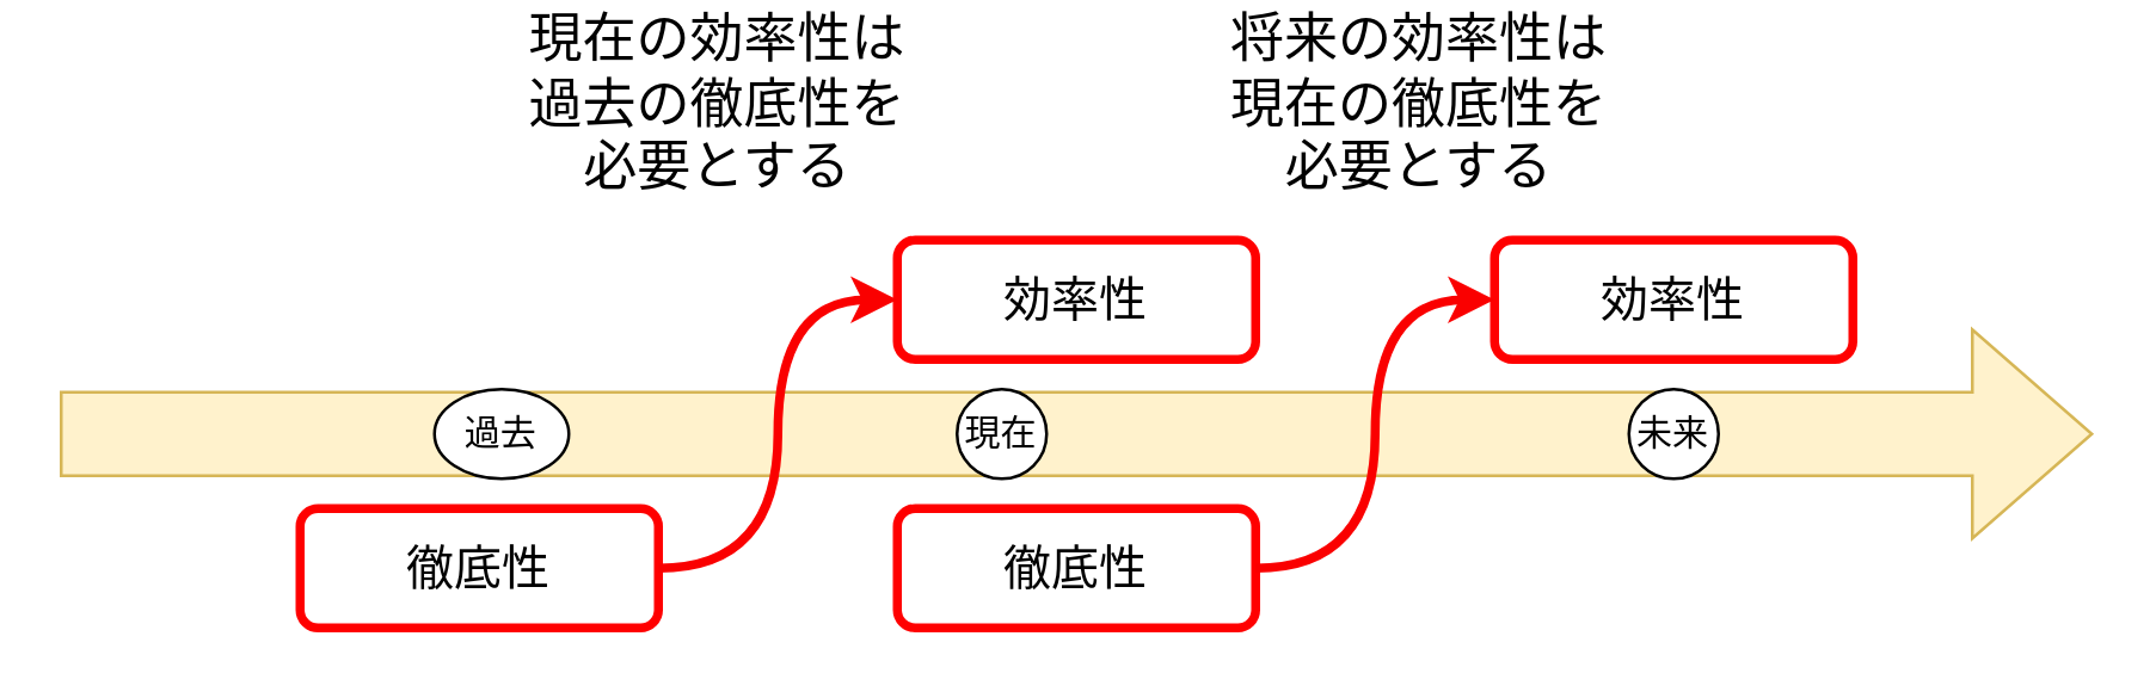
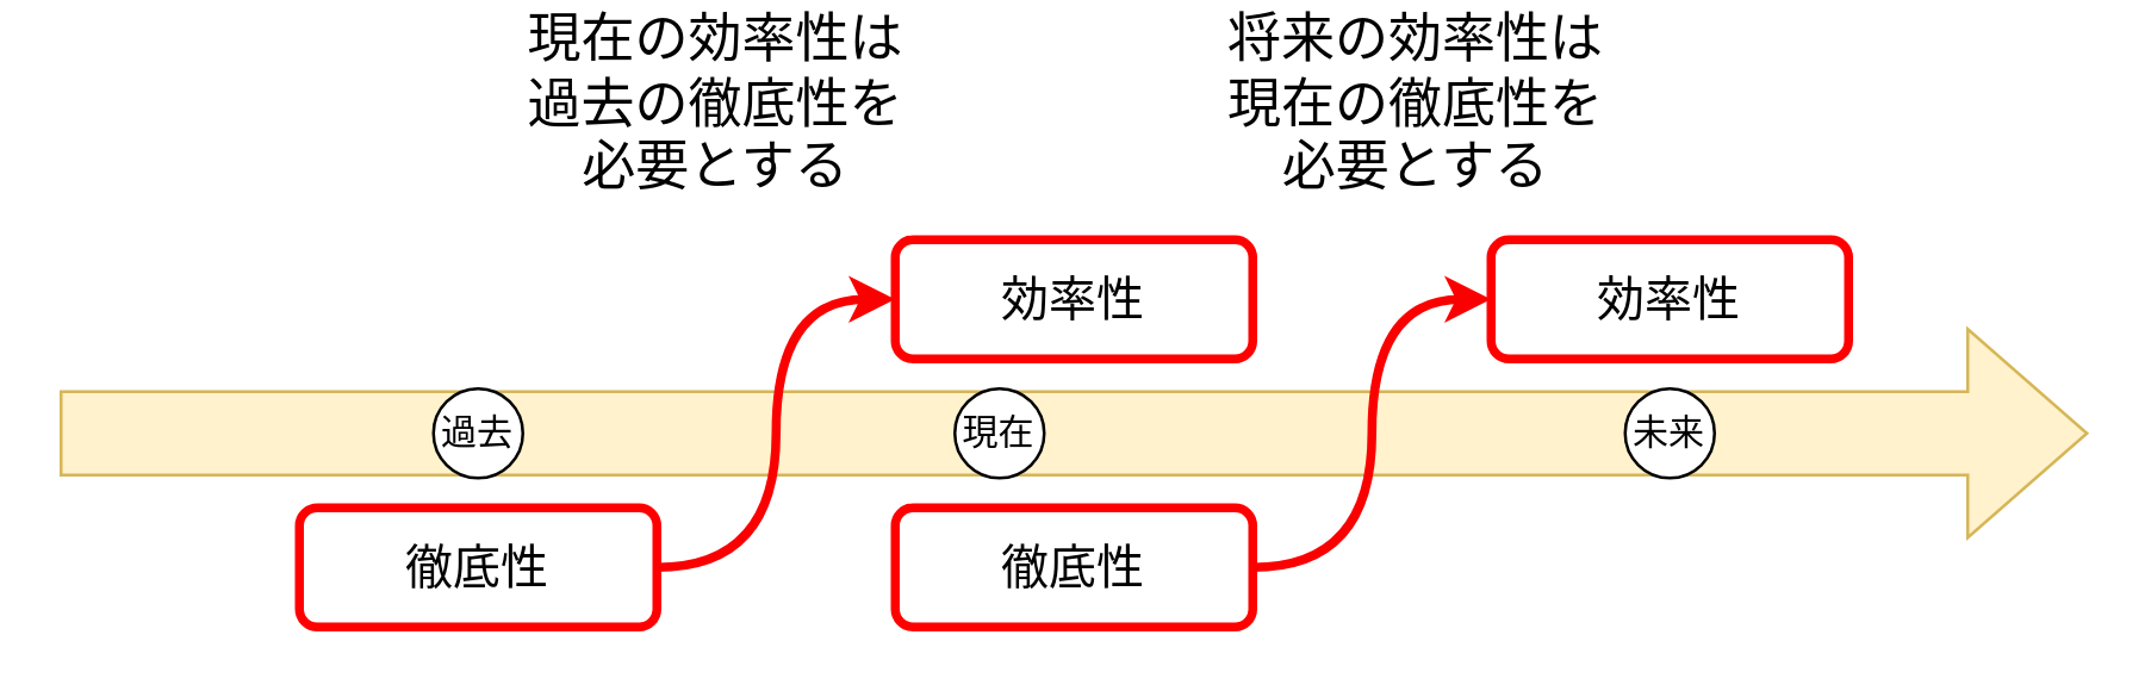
  <mxCell id="0" />
  <mxCell id="1" parent="0" />
  <mxCell id="2" value="" style="html=1;shadow=0;dashed=0;align=center;verticalAlign=middle;shape=mxgraph.arrows2.arrow;dy=0.6;dx=40;notch=0;fillColor=#fff2cc;strokeColor=#d6b656;" vertex="1" parent="1"><mxGeometry x="20" y="110" width="680" height="70" as="geometry" /></mxCell>
  <mxCell id="3" value="現在" style="ellipse;whiteSpace=wrap;html=1;aspect=fixed;" vertex="1" parent="1"><mxGeometry x="320" y="130" width="30" height="30" as="geometry" /></mxCell>
- <mxCell id="4" value="過去" style="ellipse;whiteSpace=wrap;html=1;aspect=fixed;" vertex="1" parent="1"><mxGeometry x="145" y="130" width="45" height="30" as="geometry" /></mxCell>
+ <mxCell id="4" value="過去" style="ellipse;whiteSpace=wrap;html=1;aspect=fixed;" vertex="1" parent="1"><mxGeometry x="145" y="130" width="30" height="30" as="geometry" /></mxCell>
  <mxCell id="5" value="未来" style="ellipse;whiteSpace=wrap;html=1;aspect=fixed;" vertex="1" parent="1"><mxGeometry x="545" y="130" width="30" height="30" as="geometry" /></mxCell>
  <mxCell id="6" value="現在の効率性は過去の徹底性を必要とする" style="text;html=1;align=center;verticalAlign=middle;whiteSpace=wrap;rounded=0;fontSize=18;" vertex="1" parent="1"><mxGeometry x="175" y="20" width="130" height="30" as="geometry" /></mxCell>
  <mxCell id="7" value="将来の効率性は現在の徹底性を必要とする" style="text;html=1;align=center;verticalAlign=middle;whiteSpace=wrap;rounded=0;fontSize=18;" vertex="1" parent="1"><mxGeometry x="410" y="20" width="130" height="30" as="geometry" /></mxCell>
  <mxCell id="8" value="徹底性" style="rounded=1;whiteSpace=wrap;html=1;fontSize=16;strokeWidth=3;strokeColor=light-dark(#ff0000, #ededed);" vertex="1" parent="1"><mxGeometry x="100" y="170" width="120" height="40" as="geometry" /></mxCell>
  <mxCell id="9" value="徹底性" style="rounded=1;whiteSpace=wrap;html=1;fontSize=16;strokeWidth=3;strokeColor=light-dark(#ff0000, #ededed);" vertex="1" parent="1"><mxGeometry x="300" y="170" width="120" height="40" as="geometry" /></mxCell>
  <mxCell id="10" value="効率性" style="rounded=1;whiteSpace=wrap;html=1;fontSize=16;strokeWidth=3;strokeColor=light-dark(#ff0000, #ededed);" vertex="1" parent="1"><mxGeometry x="300" y="80" width="120" height="40" as="geometry" /></mxCell>
  <mxCell id="11" value="効率性" style="rounded=1;whiteSpace=wrap;html=1;fontSize=16;strokeWidth=3;strokeColor=light-dark(#ff0000, #ededed);" vertex="1" parent="1"><mxGeometry x="500" y="80" width="120" height="40" as="geometry" /></mxCell>
  <mxCell id="12" value="" style="curved=1;endArrow=classic;html=1;rounded=0;entryX=0;entryY=0.5;entryDx=0;entryDy=0;strokeWidth=3;strokeColor=light-dark(#fa0000, #ededed);" edge="1" parent="1" target="10"><mxGeometry width="50" height="50" relative="1" as="geometry"><mxPoint x="220" y="190" as="sourcePoint" /><mxPoint x="270" y="140" as="targetPoint" /><Array as="points"><mxPoint x="260" y="190" /><mxPoint x="260" y="100" /></Array></mxGeometry></mxCell>
  <mxCell id="13" value="" style="curved=1;endArrow=classic;html=1;rounded=0;entryX=0;entryY=0.5;entryDx=0;entryDy=0;strokeWidth=3;strokeColor=light-dark(#fa0000, #ededed);" edge="1" parent="1"><mxGeometry width="50" height="50" relative="1" as="geometry"><mxPoint x="420" y="190" as="sourcePoint" /><mxPoint x="500" y="100" as="targetPoint" /><Array as="points"><mxPoint x="460" y="190" /><mxPoint x="460" y="100" /></Array></mxGeometry></mxCell>
